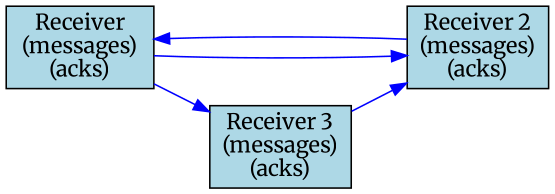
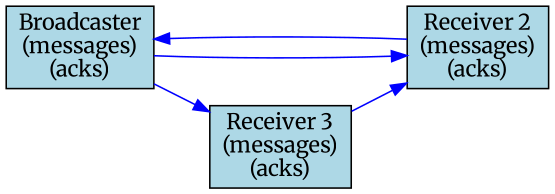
  digraph {
    fontname=Merriweather
    rankdir=LR
    node [fillcolor=lightblue fontname=Merriweather shape=box style=filled]
    edge [color=blue fontname=Merriweather]
-   n1 [label="Receiver\n(messages)\n(acks)"]
+   n1 [label="Broadcaster\n(messages)\n(acks)"]
    n2 [label="Receiver 2\n(messages)\n(acks)"]
    n3 [label="Receiver 3\n(messages)\n(acks)"]
    n1 -> n2
    n1 -> n3
    n2 -> n1
    n3 -> n2
  }
